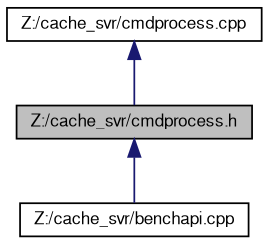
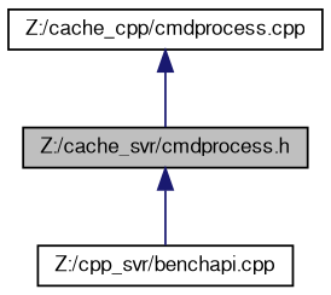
  digraph {
    node [color=black fontname=FreeSans fontsize=10 shape=record]
    edge [color=midnightblue dir=back fontname=FreeSans fontsize=10 labelfontname=FreeSans labelfontsize=10 style=solid]
    n1 [fillcolor=grey75 fontcolor=black height=0.2 label="Z:/cache_svr/cmdprocess.h" style=filled width=0.4]
-   n2 [height=0.2 label="Z:/cache_svr/benchapi.cpp" width=0.4]
-   n3 [height=0.2 label="Z:/cache_svr/cmdprocess.cpp" width=0.4]
+   n2 [height=0.2 label="Z:/cpp_svr/benchapi.cpp" width=0.4]
+   n3 [height=0.2 label="Z:/cache_cpp/cmdprocess.cpp" width=0.4]
    n1 -> n2
    n3 -> n1
  }
